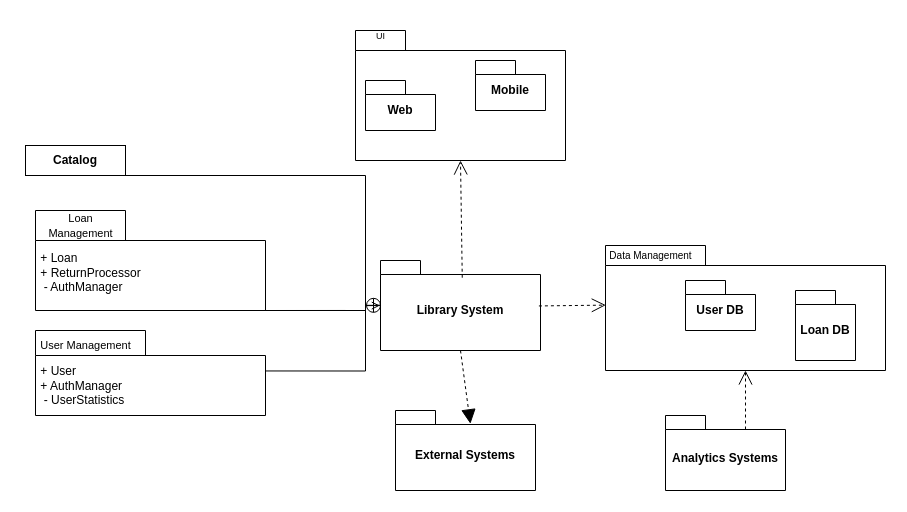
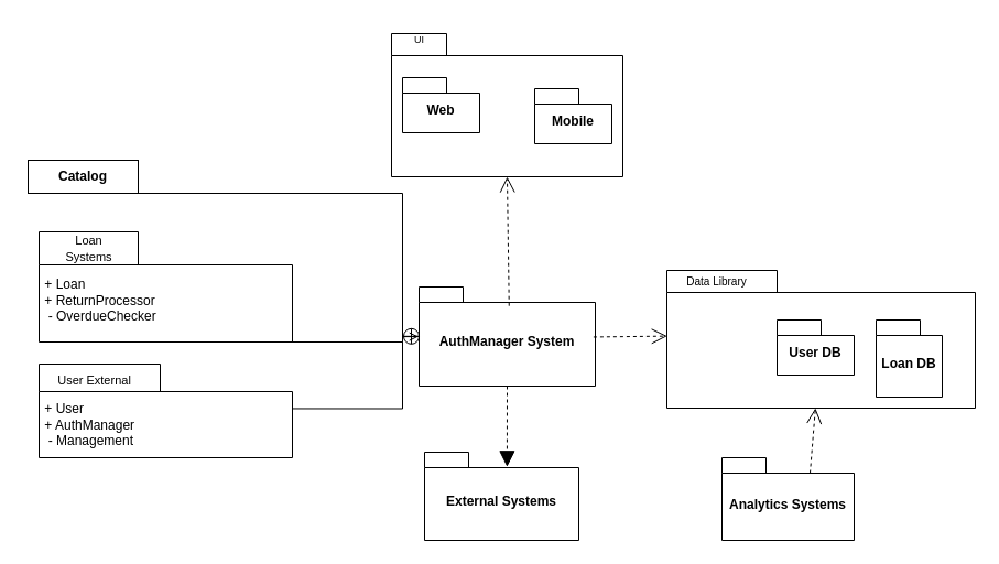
  <mxCell id="0" />
  <mxCell id="1" parent="0" />
  <mxCell id="2" value="" style="shape=folder;fontStyle=1;spacingTop=10;tabWidth=50;tabHeight=20;tabPosition=left;html=1;whiteSpace=wrap;" vertex="1" parent="1"><mxGeometry x="355" y="30" width="210" height="130" as="geometry" /></mxCell>
  <mxCell id="3" value="&lt;font style=&quot;font-size: 9px;&quot;&gt;UI&lt;/font&gt;" style="text;html=1;align=center;verticalAlign=middle;resizable=0;points=[];autosize=1;strokeColor=none;fillColor=none;" vertex="1" parent="1"><mxGeometry x="365" y="20" width="30" height="30" as="geometry" /></mxCell>
- <mxCell id="4" value="Web" style="shape=folder;fontStyle=1;spacingTop=10;tabWidth=40;tabHeight=14;tabPosition=left;html=1;whiteSpace=wrap;" vertex="1" parent="1"><mxGeometry x="365" y="80" width="70" height="50" as="geometry" /></mxCell>
- <mxCell id="5" value="Mobile" style="shape=folder;fontStyle=1;spacingTop=10;tabWidth=40;tabHeight=14;tabPosition=left;html=1;whiteSpace=wrap;" vertex="1" parent="1"><mxGeometry x="475" y="60" width="70" height="50" as="geometry" /></mxCell>
- <mxCell id="6" value="Library System" style="shape=folder;fontStyle=1;spacingTop=10;tabWidth=40;tabHeight=14;tabPosition=left;html=1;whiteSpace=wrap;" vertex="1" parent="1"><mxGeometry x="380" y="260" width="160" height="90" as="geometry" /></mxCell>
+ <mxCell id="4" value="Web" style="shape=folder;fontStyle=1;spacingTop=10;tabWidth=40;tabHeight=14;tabPosition=left;html=1;whiteSpace=wrap;" vertex="1" parent="1"><mxGeometry x="365" y="70" width="70" height="50" as="geometry" /></mxCell>
+ <mxCell id="5" value="Mobile" style="shape=folder;fontStyle=1;spacingTop=10;tabWidth=40;tabHeight=14;tabPosition=left;html=1;whiteSpace=wrap;" vertex="1" parent="1"><mxGeometry x="485" y="80" width="70" height="50" as="geometry" /></mxCell>
+ <mxCell id="6" value="AuthManager System" style="shape=folder;fontStyle=1;spacingTop=10;tabWidth=40;tabHeight=14;tabPosition=left;html=1;whiteSpace=wrap;" vertex="1" parent="1"><mxGeometry x="380" y="260" width="160" height="90" as="geometry" /></mxCell>
  <mxCell id="7" value="" style="endArrow=open;endSize=12;dashed=1;html=1;rounded=0;entryX=0.5;entryY=1;entryDx=0;entryDy=0;entryPerimeter=0;exitX=0.511;exitY=0.191;exitDx=0;exitDy=0;exitPerimeter=0;" edge="1" parent="1" source="6" target="2"><mxGeometry width="160" relative="1" as="geometry"><mxPoint x="460" y="240" as="sourcePoint" /><mxPoint x="575" y="290" as="targetPoint" /></mxGeometry></mxCell>
  <mxCell id="8" value="&lt;b&gt;Catalog&lt;/b&gt;" style="html=1;whiteSpace=wrap;" vertex="1" parent="1"><mxGeometry x="25" y="145" width="100" height="30" as="geometry" /></mxCell>
- <mxCell id="9" value="&lt;div&gt;&lt;span style=&quot;font-weight: 400;&quot;&gt;&lt;br&gt;&lt;/span&gt;&lt;/div&gt;&lt;div&gt;&lt;span style=&quot;font-weight: 400;&quot;&gt;&amp;nbsp;+ Loan&amp;nbsp;&lt;/span&gt;&lt;/div&gt;&lt;div&gt;&lt;span style=&quot;font-weight: 400;&quot;&gt;&amp;nbsp;+ ReturnProcessor&amp;nbsp;&lt;/span&gt;&lt;/div&gt;&lt;span style=&quot;font-weight: 400;&quot;&gt;&amp;nbsp; - AuthManager&amp;nbsp;&lt;/span&gt;" style="shape=folder;fontStyle=1;spacingTop=10;tabWidth=90;tabHeight=30;tabPosition=left;html=1;whiteSpace=wrap;align=left;" vertex="1" parent="1"><mxGeometry x="35" y="210" width="230" height="100" as="geometry" /></mxCell>
+ <mxCell id="9" value="&lt;div&gt;&lt;span style=&quot;font-weight: 400;&quot;&gt;&lt;br&gt;&lt;/span&gt;&lt;/div&gt;&lt;div&gt;&lt;span style=&quot;font-weight: 400;&quot;&gt;&amp;nbsp;+ Loan&amp;nbsp;&lt;/span&gt;&lt;/div&gt;&lt;div&gt;&lt;span style=&quot;font-weight: 400;&quot;&gt;&amp;nbsp;+ ReturnProcessor&amp;nbsp;&lt;/span&gt;&lt;/div&gt;&lt;span style=&quot;font-weight: 400;&quot;&gt;&amp;nbsp; - OverdueChecker&amp;nbsp;&lt;/span&gt;" style="shape=folder;fontStyle=1;spacingTop=10;tabWidth=90;tabHeight=30;tabPosition=left;html=1;whiteSpace=wrap;align=left;" vertex="1" parent="1"><mxGeometry x="35" y="210" width="230" height="100" as="geometry" /></mxCell>
  <mxCell id="10" value="" style="shape=folder;fontStyle=1;spacingTop=10;tabWidth=100;tabHeight=20;tabPosition=left;html=1;whiteSpace=wrap;" vertex="1" parent="1"><mxGeometry x="605" y="245" width="280" height="125" as="geometry" /></mxCell>
- <mxCell id="11" value="&lt;font style=&quot;font-size: 10px;&quot;&gt;Data Management&lt;/font&gt;" style="text;html=1;align=center;verticalAlign=middle;resizable=0;points=[];autosize=1;strokeColor=none;fillColor=none;" vertex="1" parent="1"><mxGeometry x="595" y="240" width="110" height="30" as="geometry" /></mxCell>
- <mxCell id="12" value="User DB" style="shape=folder;fontStyle=1;spacingTop=10;tabWidth=40;tabHeight=14;tabPosition=left;html=1;whiteSpace=wrap;" vertex="1" parent="1"><mxGeometry x="685" y="280" width="70" height="50" as="geometry" /></mxCell>
+ <mxCell id="11" value="&lt;font style=&quot;font-size: 10px;&quot;&gt;Data Library&lt;/font&gt;" style="text;html=1;align=center;verticalAlign=middle;resizable=0;points=[];autosize=1;strokeColor=none;fillColor=none;" vertex="1" parent="1"><mxGeometry x="595" y="240" width="110" height="30" as="geometry" /></mxCell>
+ <mxCell id="12" value="User DB" style="shape=folder;fontStyle=1;spacingTop=10;tabWidth=40;tabHeight=14;tabPosition=left;html=1;whiteSpace=wrap;" vertex="1" parent="1"><mxGeometry x="705" y="290" width="70" height="50" as="geometry" /></mxCell>
  <mxCell id="13" value="Loan DB" style="shape=folder;fontStyle=1;spacingTop=10;tabWidth=40;tabHeight=14;tabPosition=left;html=1;whiteSpace=wrap;" vertex="1" parent="1"><mxGeometry x="795" y="290" width="60" height="70" as="geometry" /></mxCell>
- <mxCell id="14" value="External Systems" style="shape=folder;fontStyle=1;spacingTop=10;tabWidth=40;tabHeight=14;tabPosition=left;html=1;whiteSpace=wrap;" vertex="1" parent="1"><mxGeometry x="395" y="410" width="140" height="80" as="geometry" /></mxCell>
- <mxCell id="15" value="Analytics Systems" style="shape=folder;fontStyle=1;spacingTop=10;tabWidth=40;tabHeight=14;tabPosition=left;html=1;whiteSpace=wrap;" vertex="1" parent="1"><mxGeometry x="665" y="415" width="120" height="75" as="geometry" /></mxCell>
+ <mxCell id="14" value="External Systems" style="shape=folder;fontStyle=1;spacingTop=10;tabWidth=40;tabHeight=14;tabPosition=left;html=1;whiteSpace=wrap;" vertex="1" parent="1"><mxGeometry x="385" y="410" width="140" height="80" as="geometry" /></mxCell>
+ <mxCell id="15" value="Analytics Systems" style="shape=folder;fontStyle=1;spacingTop=10;tabWidth=40;tabHeight=14;tabPosition=left;html=1;whiteSpace=wrap;" vertex="1" parent="1"><mxGeometry x="655" y="415" width="120" height="75" as="geometry" /></mxCell>
  <mxCell id="16" value="" style="endArrow=open;endSize=12;dashed=1;html=1;rounded=0;entryX=0.001;entryY=0.477;entryDx=0;entryDy=0;entryPerimeter=0;exitX=0.99;exitY=0.505;exitDx=0;exitDy=0;exitPerimeter=0;" edge="1" parent="1" source="6" target="10"><mxGeometry width="160" relative="1" as="geometry"><mxPoint x="546" y="376" as="sourcePoint" /><mxPoint x="545" y="270" as="targetPoint" /></mxGeometry></mxCell>
  <mxCell id="17" value="" style="endArrow=open;endSize=12;dashed=1;html=1;rounded=0;exitX=0;exitY=0;exitDx=80;exitDy=14;exitPerimeter=0;" edge="1" parent="1" source="15" target="10"><mxGeometry width="160" relative="1" as="geometry"><mxPoint x="646" y="446" as="sourcePoint" /><mxPoint x="645" y="340" as="targetPoint" /></mxGeometry></mxCell>
  <mxCell id="18" value="" style="endArrow=block;endSize=12;dashed=1;html=1;rounded=0;entryX=0.535;entryY=0.166;entryDx=0;entryDy=0;entryPerimeter=0;exitX=0.5;exitY=1;exitDx=0;exitDy=0;exitPerimeter=0;" edge="1" parent="1" source="6" target="14"><mxGeometry width="160" relative="1" as="geometry"><mxPoint x="465" y="354" as="sourcePoint" /><mxPoint x="485" y="330" as="targetPoint" /></mxGeometry></mxCell>
  <mxCell id="19" value="" style="endArrow=none;html=1;edgeStyle=orthogonalEdgeStyle;rounded=0;exitX=1;exitY=0.5;exitDx=0;exitDy=0;" edge="1" parent="1" source="8"><mxGeometry relative="1" as="geometry"><mxPoint x="425" y="280" as="sourcePoint" /><mxPoint x="265" y="275" as="targetPoint" /><Array as="points"><mxPoint x="365" y="175" /><mxPoint x="365" y="310" /><mxPoint x="265" y="310" /><mxPoint x="265" y="275" /></Array></mxGeometry></mxCell>
  <mxCell id="20" value="" style="endArrow=open;html=1;edgeStyle=orthogonalEdgeStyle;rounded=0;exitX=0.999;exitY=0.476;exitDx=0;exitDy=0;exitPerimeter=0;entryX=-0.004;entryY=0.501;entryDx=0;entryDy=0;entryPerimeter=0;" edge="1" parent="1" source="23" target="6"><mxGeometry relative="1" as="geometry"><mxPoint x="345" y="472" as="sourcePoint" /><mxPoint x="575" y="280" as="targetPoint" /><Array as="points"><mxPoint x="365" y="371" /><mxPoint x="365" y="305" /></Array></mxGeometry></mxCell>
  <mxCell id="21" value="" style="endArrow=close;startArrow=circlePlus;endFill=0;startFill=0;endSize=8;html=1;rounded=0;" edge="1" parent="1"><mxGeometry width="160" relative="1" as="geometry"><mxPoint x="365" y="304.84" as="sourcePoint" /><mxPoint x="375" y="304.84" as="targetPoint" /></mxGeometry></mxCell>
- <mxCell id="22" value="&lt;span style=&quot;text-wrap-mode: wrap;&quot;&gt;&lt;font style=&quot;font-size: 11px;&quot;&gt;Loan Management&lt;/font&gt;&lt;/span&gt;" style="text;html=1;align=center;verticalAlign=middle;resizable=0;points=[];autosize=1;strokeColor=none;fillColor=none;" vertex="1" parent="1"><mxGeometry x="20" y="210" width="120" height="30" as="geometry" /></mxCell>
- <mxCell id="23" value="&lt;div&gt;&lt;span style=&quot;font-weight: 400;&quot;&gt;&lt;br&gt;&lt;/span&gt;&lt;/div&gt;&lt;div&gt;&lt;span style=&quot;font-weight: 400;&quot;&gt;&amp;nbsp;+ User&lt;/span&gt;&lt;/div&gt;&lt;div&gt;&lt;span style=&quot;font-weight: 400;&quot;&gt;&amp;nbsp;+ AuthManager&amp;nbsp;&lt;/span&gt;&lt;/div&gt;&lt;span style=&quot;font-weight: 400;&quot;&gt;&amp;nbsp; - UserStatistics&amp;nbsp;&lt;/span&gt;" style="shape=folder;fontStyle=1;spacingTop=10;tabWidth=110;tabHeight=25;tabPosition=left;html=1;whiteSpace=wrap;align=left;" vertex="1" parent="1"><mxGeometry x="35" y="330" width="230" height="85" as="geometry" /></mxCell>
+ <mxCell id="22" value="&lt;span style=&quot;text-wrap-mode: wrap;&quot;&gt;&lt;font style=&quot;font-size: 11px;&quot;&gt;Loan Systems&lt;/font&gt;&lt;/span&gt;" style="text;html=1;align=center;verticalAlign=middle;resizable=0;points=[];autosize=1;strokeColor=none;fillColor=none;" vertex="1" parent="1"><mxGeometry x="20" y="210" width="120" height="30" as="geometry" /></mxCell>
+ <mxCell id="23" value="&lt;div&gt;&lt;span style=&quot;font-weight: 400;&quot;&gt;&lt;br&gt;&lt;/span&gt;&lt;/div&gt;&lt;div&gt;&lt;span style=&quot;font-weight: 400;&quot;&gt;&amp;nbsp;+ User&lt;/span&gt;&lt;/div&gt;&lt;div&gt;&lt;span style=&quot;font-weight: 400;&quot;&gt;&amp;nbsp;+ AuthManager&amp;nbsp;&lt;/span&gt;&lt;/div&gt;&lt;span style=&quot;font-weight: 400;&quot;&gt;&amp;nbsp; - Management&amp;nbsp;&lt;/span&gt;" style="shape=folder;fontStyle=1;spacingTop=10;tabWidth=110;tabHeight=25;tabPosition=left;html=1;whiteSpace=wrap;align=left;" vertex="1" parent="1"><mxGeometry x="35" y="330" width="230" height="85" as="geometry" /></mxCell>
  <mxCell id="24" value="" style="endArrow=none;html=1;edgeStyle=orthogonalEdgeStyle;rounded=0;" edge="1" parent="1"><mxGeometry relative="1" as="geometry"><mxPoint x="265" y="289.98" as="sourcePoint" /><mxPoint x="345" y="309.98" as="targetPoint" /><Array as="points"><mxPoint x="265" y="309.98" /></Array></mxGeometry></mxCell>
- <mxCell id="25" value="&lt;font style=&quot;font-size: 11px;&quot;&gt;User Management&lt;/font&gt;" style="text;html=1;align=center;verticalAlign=middle;resizable=0;points=[];autosize=1;strokeColor=none;fillColor=none;" vertex="1" parent="1"><mxGeometry x="30" y="330" width="110" height="30" as="geometry" /></mxCell>
+ <mxCell id="25" value="&lt;font style=&quot;font-size: 11px;&quot;&gt;User External&lt;/font&gt;" style="text;html=1;align=center;verticalAlign=middle;resizable=0;points=[];autosize=1;strokeColor=none;fillColor=none;" vertex="1" parent="1"><mxGeometry x="30" y="330" width="110" height="30" as="geometry" /></mxCell>
